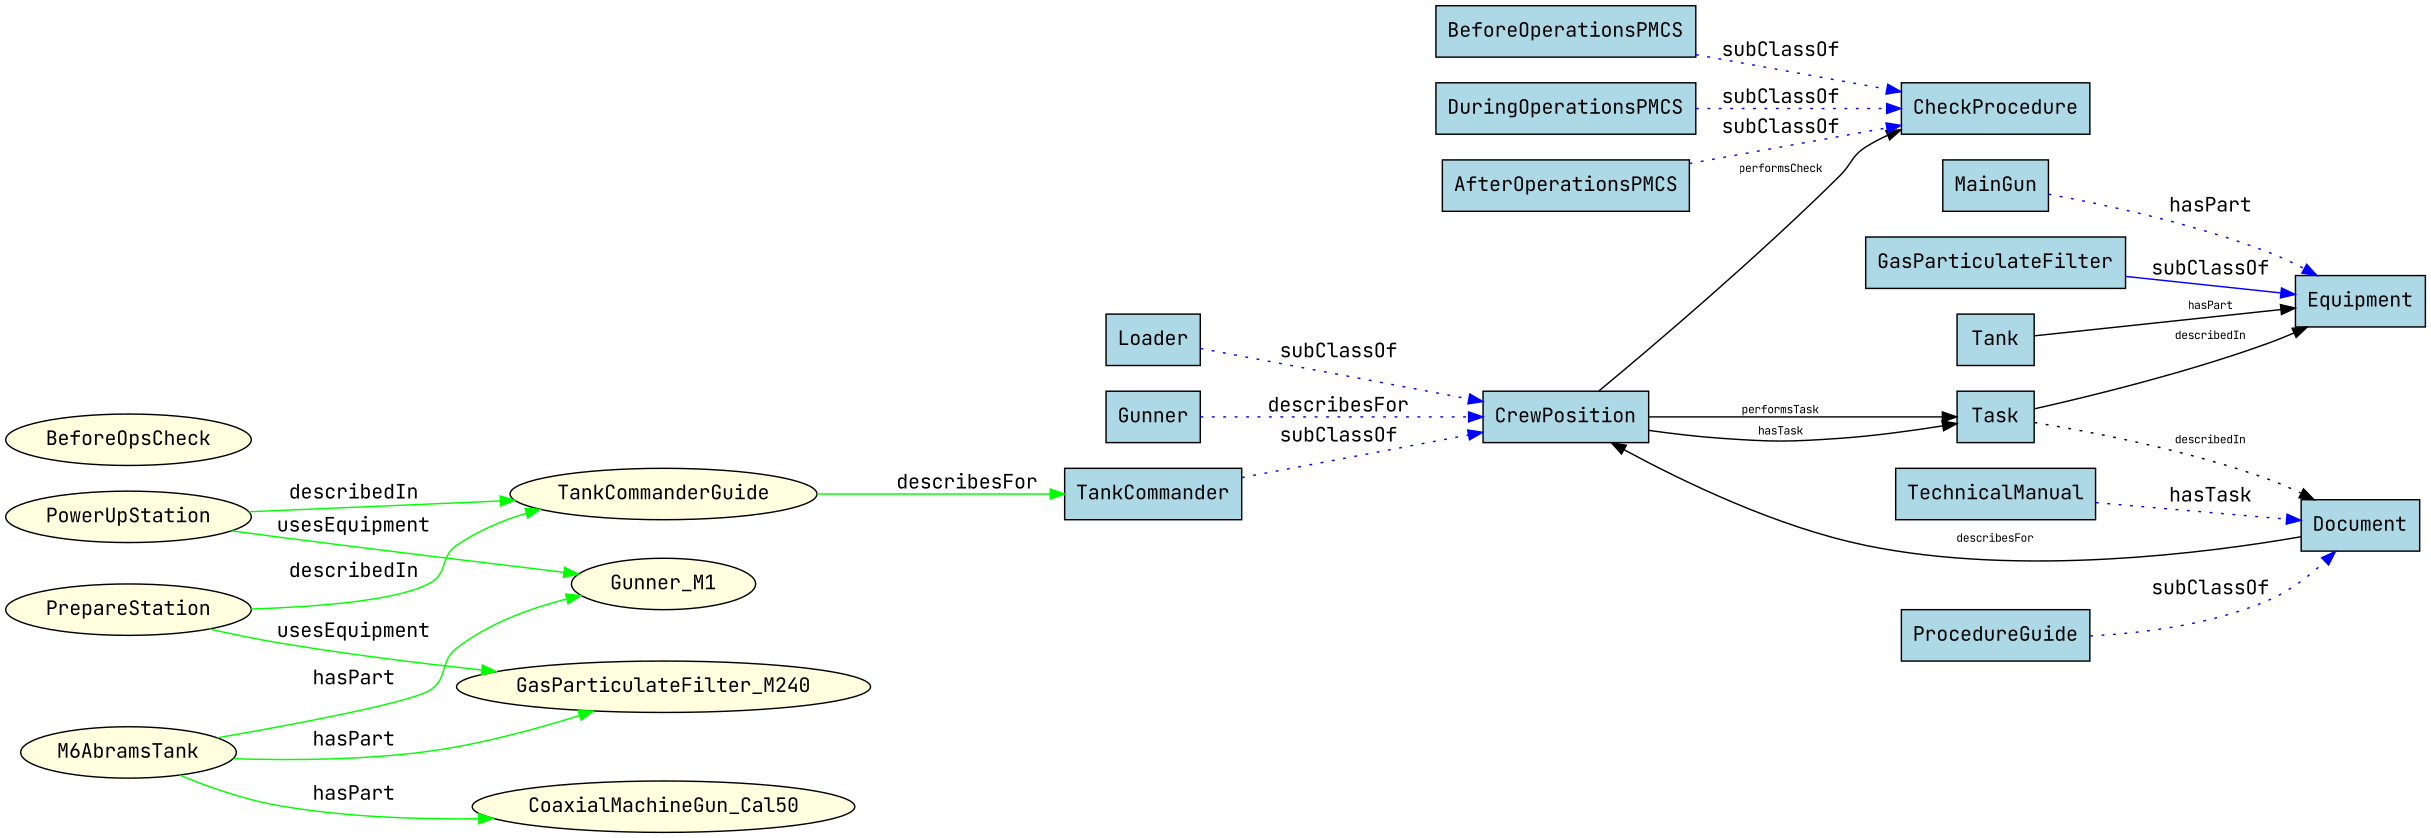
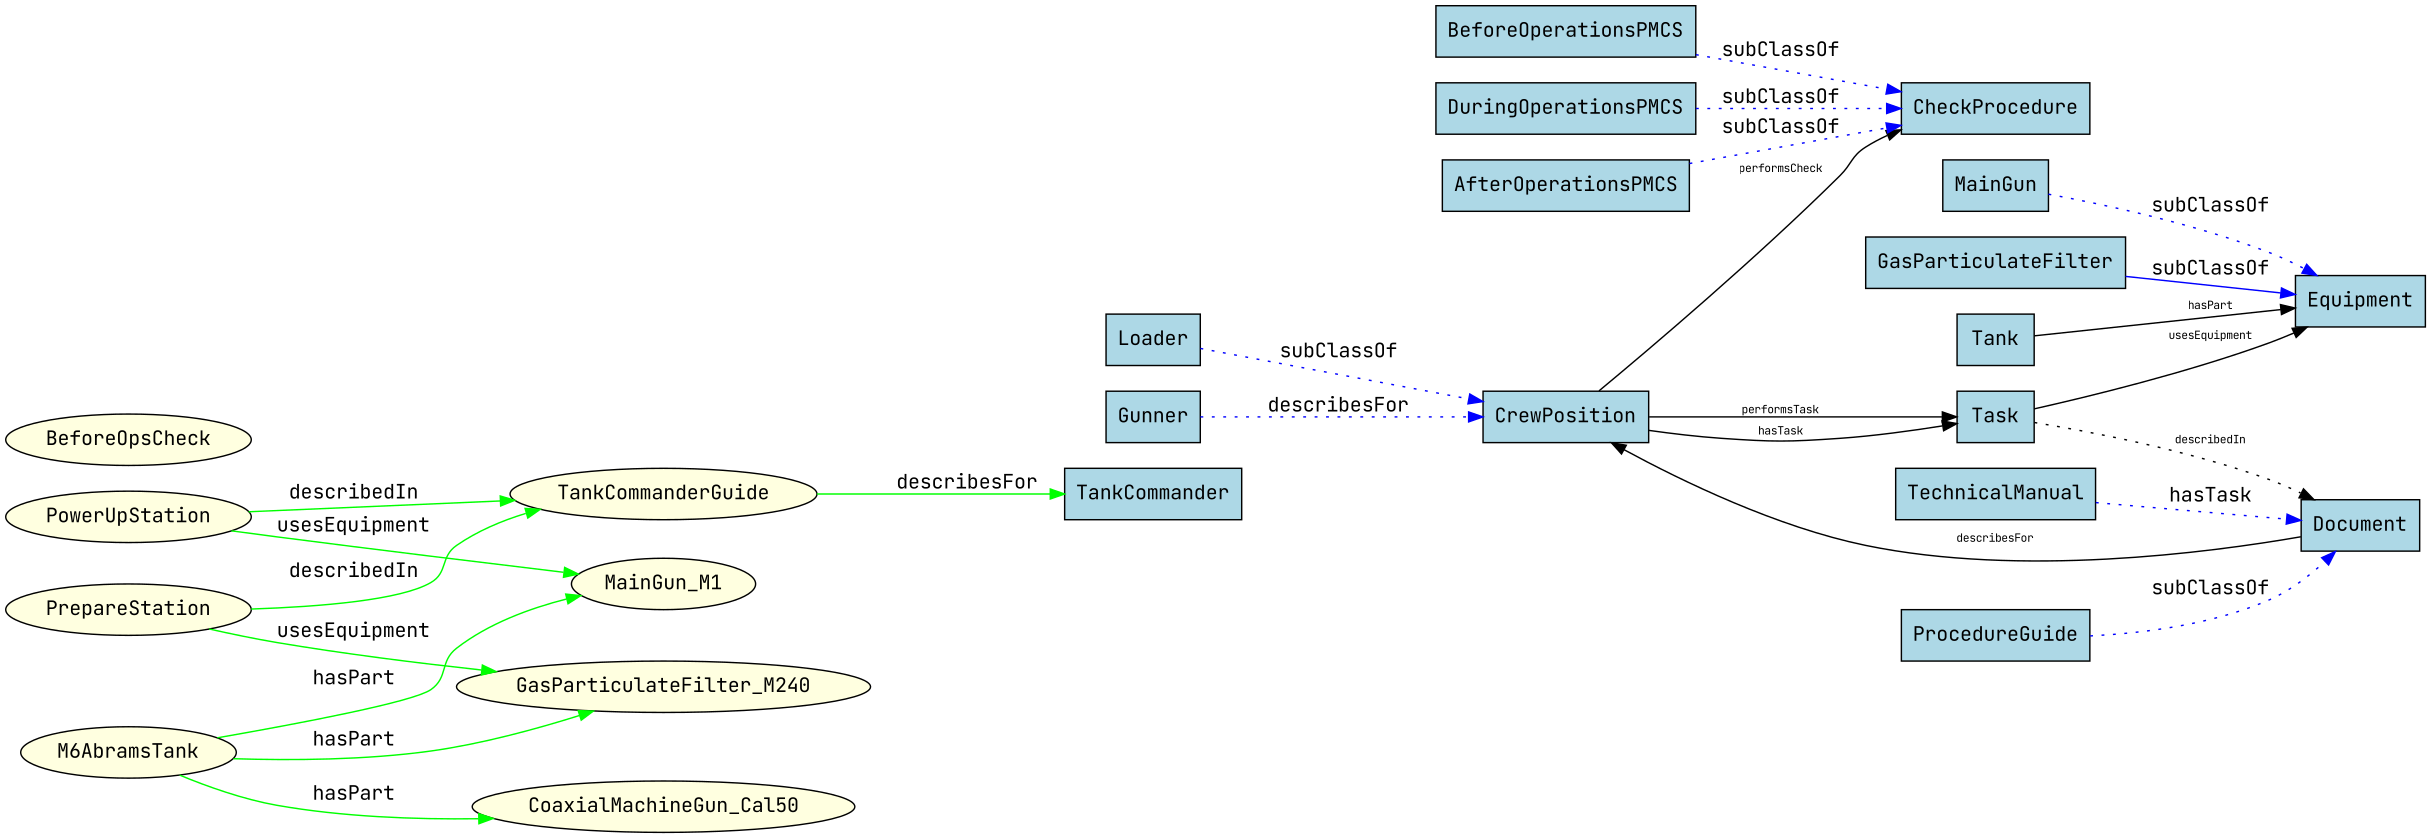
  digraph {
    fontname="JetBrains Mono"
    fontsize=10
    rankdir=LR
    node [fillcolor=lightblue fontname="JetBrains Mono" shape=box style=filled]
    edge [color=blue fontname="JetBrains Mono"]
    BeforeOperationsPMCS
    CheckProcedure
    Loader
    CrewPosition
    Task
    MainGun
    Equipment
    Document
    GasParticulateFilter
    DuringOperationsPMCS
    Gunner
    TankCommander
    ProcedureGuide
    TechnicalManual
    AfterOperationsPMCS
    Tank
-   MainGun_M1 [fillcolor=lightyellow shape=ellipse label=Gunner_M1]
+   MainGun_M1 [fillcolor=lightyellow shape=ellipse]
    n18 [fillcolor=lightyellow label=M6AbramsTank shape=ellipse]
    CoaxialMachineGun_Cal50 [fillcolor=lightyellow shape=ellipse]
    GasParticulateFilter_M240 [fillcolor=lightyellow shape=ellipse]
    BeforeOpsCheck [fillcolor=lightyellow shape=ellipse]
    PowerUpStation [fillcolor=lightyellow shape=ellipse]
    TankCommanderGuide [fillcolor=lightyellow shape=ellipse]
    PrepareStation [fillcolor=lightyellow shape=ellipse]
    BeforeOperationsPMCS -> CheckProcedure [label=subClassOf style=dotted]
    Loader -> CrewPosition [label=subClassOf style=dotted]
    CrewPosition -> CheckProcedure [fontsize=8 label=performsCheck color=""]
    CrewPosition -> Task [fontsize=8 label=hasTask color=""]
    CrewPosition -> Task [fontsize=8 label=performsTask color=""]
-   Task -> Equipment [fontsize=8 label=describedIn color=""]
+   Task -> Equipment [fontsize=8 label=usesEquipment color=""]
    Task -> Document [fontsize=8 label=describedIn style=dotted color=""]
-   MainGun -> Equipment [label=hasPart style=dotted]
+   MainGun -> Equipment [label=subClassOf style=dotted]
    Document -> CrewPosition [fontsize=8 label=describesFor color=""]
    GasParticulateFilter -> Equipment [label=subClassOf style=solid]
    DuringOperationsPMCS -> CheckProcedure [label=subClassOf style=dotted]
    Gunner -> CrewPosition [label=describesFor style=dotted]
-   TankCommander -> CrewPosition [label=subClassOf style=dotted]
    ProcedureGuide -> Document [label=subClassOf style=dotted]
    TechnicalManual -> Document [label=hasTask style=dotted]
    AfterOperationsPMCS -> CheckProcedure [label=subClassOf style=dotted]
    Tank -> Equipment [fontsize=8 label=hasPart color=""]
    n18 -> MainGun_M1 [color=green label=hasPart]
    n18 -> CoaxialMachineGun_Cal50 [color=green label=hasPart]
    n18 -> GasParticulateFilter_M240 [color=green label=hasPart]
    PowerUpStation -> MainGun_M1 [color=green label=usesEquipment]
    PowerUpStation -> TankCommanderGuide [color=green label=describedIn]
    TankCommanderGuide -> TankCommander [color=green label=describesFor]
    PrepareStation -> GasParticulateFilter_M240 [color=green label=usesEquipment]
    PrepareStation -> TankCommanderGuide [color=green label=describedIn]
  }
